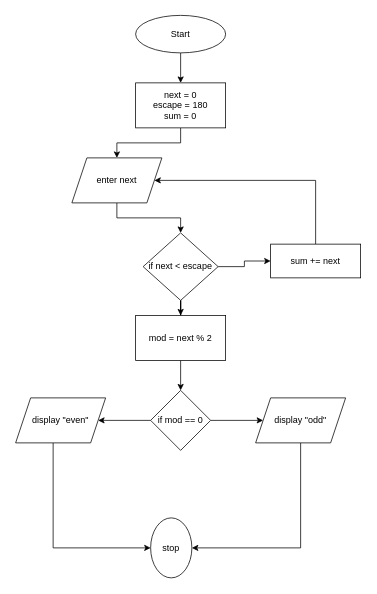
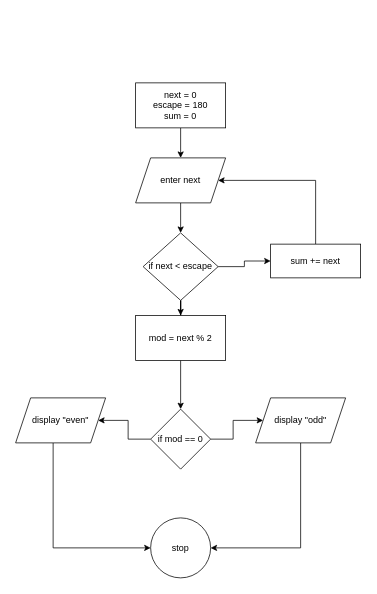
  <mxCell id="0" />
  <mxCell id="1" parent="0" />
- <mxCell id="2" value="" style="edgeStyle=orthogonalEdgeStyle;rounded=0;orthogonalLoop=1;jettySize=auto;html=1;" parent="1" source="3" target="5" edge="1"><mxGeometry relative="1" as="geometry" /></mxCell>
- <mxCell id="3" value="Start" style="ellipse;whiteSpace=wrap;html=1;" parent="1" vertex="1"><mxGeometry x="180" y="20" width="120" height="50" as="geometry" /></mxCell>
  <mxCell id="4" value="" style="edgeStyle=orthogonalEdgeStyle;rounded=0;orthogonalLoop=1;jettySize=auto;html=1;" parent="1" source="5" target="7" edge="1"><mxGeometry relative="1" as="geometry" /></mxCell>
  <mxCell id="5" value="next = 0&lt;br&gt;escape = 180&lt;br&gt;sum = 0" style="whiteSpace=wrap;html=1;" parent="1" vertex="1"><mxGeometry x="180" y="110" width="120" height="60" as="geometry" /></mxCell>
  <mxCell id="6" value="" style="edgeStyle=orthogonalEdgeStyle;rounded=0;orthogonalLoop=1;jettySize=auto;html=1;" parent="1" source="7" target="11" edge="1"><mxGeometry relative="1" as="geometry" /></mxCell>
- <mxCell id="7" value="enter next" style="shape=parallelogram;perimeter=parallelogramPerimeter;whiteSpace=wrap;html=1;fixedSize=1;" parent="1" vertex="1"><mxGeometry x="95" y="210" width="120" height="60" as="geometry" /></mxCell>
+ <mxCell id="7" value="enter next" style="shape=parallelogram;perimeter=parallelogramPerimeter;whiteSpace=wrap;html=1;fixedSize=1;" parent="1" vertex="1"><mxGeometry x="180" y="210" width="120" height="60" as="geometry" /></mxCell>
  <mxCell id="8" value="" style="edgeStyle=orthogonalEdgeStyle;rounded=0;orthogonalLoop=1;jettySize=auto;html=1;" parent="1" source="11" target="13" edge="1"><mxGeometry relative="1" as="geometry" /></mxCell>
  <mxCell id="9" value="" style="edgeStyle=orthogonalEdgeStyle;rounded=0;orthogonalLoop=1;jettySize=auto;html=1;" parent="1" source="11" edge="1"><mxGeometry relative="1" as="geometry"><mxPoint x="240" y="440" as="targetPoint" /></mxGeometry></mxCell>
  <mxCell id="10" value="" style="edgeStyle=orthogonalEdgeStyle;rounded=0;orthogonalLoop=1;jettySize=auto;html=1;" parent="1" source="11" target="15" edge="1"><mxGeometry relative="1" as="geometry"><mxPoint x="240" y="450" as="targetPoint" /></mxGeometry></mxCell>
  <mxCell id="11" value="if next &amp;lt; escape" style="rhombus;whiteSpace=wrap;html=1;" parent="1" vertex="1"><mxGeometry x="190" y="310" width="100" height="90" as="geometry" /></mxCell>
  <mxCell id="12" style="edgeStyle=orthogonalEdgeStyle;rounded=0;orthogonalLoop=1;jettySize=auto;html=1;exitX=0.5;exitY=0;exitDx=0;exitDy=0;entryX=1;entryY=0.5;entryDx=0;entryDy=0;" parent="1" source="13" target="7" edge="1"><mxGeometry relative="1" as="geometry"><mxPoint x="350" y="170" as="targetPoint" /><Array as="points"><mxPoint x="420" y="240" /></Array></mxGeometry></mxCell>
  <mxCell id="13" value="sum += next" style="whiteSpace=wrap;html=1;" parent="1" vertex="1"><mxGeometry x="360" y="325" width="120" height="45" as="geometry" /></mxCell>
  <mxCell id="14" value="" style="edgeStyle=orthogonalEdgeStyle;rounded=0;orthogonalLoop=1;jettySize=auto;html=1;" parent="1" source="15" target="18" edge="1"><mxGeometry relative="1" as="geometry" /></mxCell>
  <mxCell id="15" value="mod = next % 2" style="rounded=0;whiteSpace=wrap;html=1;" parent="1" vertex="1"><mxGeometry x="180" y="420" width="120" height="60" as="geometry" /></mxCell>
  <mxCell id="16" value="" style="edgeStyle=orthogonalEdgeStyle;rounded=0;orthogonalLoop=1;jettySize=auto;html=1;" parent="1" source="18" target="20" edge="1"><mxGeometry relative="1" as="geometry" /></mxCell>
  <mxCell id="17" value="" style="edgeStyle=orthogonalEdgeStyle;rounded=0;orthogonalLoop=1;jettySize=auto;html=1;" parent="1" source="18" target="22" edge="1"><mxGeometry relative="1" as="geometry" /></mxCell>
- <mxCell id="18" value="if mod == 0" style="rhombus;whiteSpace=wrap;html=1;rounded=0;" parent="1" vertex="1"><mxGeometry x="200" y="520" width="80" height="80" as="geometry" /></mxCell>
+ <mxCell id="18" value="if mod == 0" style="rhombus;whiteSpace=wrap;html=1;rounded=0;" parent="1" vertex="1"><mxGeometry x="200" y="545" width="80" height="80" as="geometry" /></mxCell>
  <mxCell id="19" style="edgeStyle=orthogonalEdgeStyle;rounded=0;orthogonalLoop=1;jettySize=auto;html=1;entryX=1;entryY=0.5;entryDx=0;entryDy=0;" parent="1" source="20" target="23" edge="1"><mxGeometry relative="1" as="geometry"><mxPoint x="400" y="860" as="targetPoint" /><Array as="points"><mxPoint x="400" y="730" /></Array></mxGeometry></mxCell>
  <mxCell id="20" value="display &quot;odd&quot;" style="shape=parallelogram;perimeter=parallelogramPerimeter;whiteSpace=wrap;html=1;fixedSize=1;rounded=0;" parent="1" vertex="1"><mxGeometry x="340" y="530" width="120" height="60" as="geometry" /></mxCell>
  <mxCell id="21" style="edgeStyle=orthogonalEdgeStyle;rounded=0;orthogonalLoop=1;jettySize=auto;html=1;entryX=0;entryY=0.5;entryDx=0;entryDy=0;" parent="1" target="23" edge="1"><mxGeometry relative="1" as="geometry"><mxPoint x="190" y="730" as="targetPoint" /><mxPoint x="70" y="590" as="sourcePoint" /><Array as="points"><mxPoint x="70" y="730" /></Array></mxGeometry></mxCell>
  <mxCell id="22" value="display &quot;even&quot;" style="shape=parallelogram;perimeter=parallelogramPerimeter;whiteSpace=wrap;html=1;fixedSize=1;rounded=0;" parent="1" vertex="1"><mxGeometry x="20" y="530" width="120" height="60" as="geometry" /></mxCell>
- <mxCell id="23" value="stop" style="ellipse;whiteSpace=wrap;html=1;rounded=0;" parent="1" vertex="1"><mxGeometry x="200" y="690" width="55" height="80" as="geometry" /></mxCell>
+ <mxCell id="23" value="stop" style="ellipse;whiteSpace=wrap;html=1;rounded=0;" parent="1" vertex="1"><mxGeometry x="200" y="690" width="80" height="80" as="geometry" /></mxCell>
